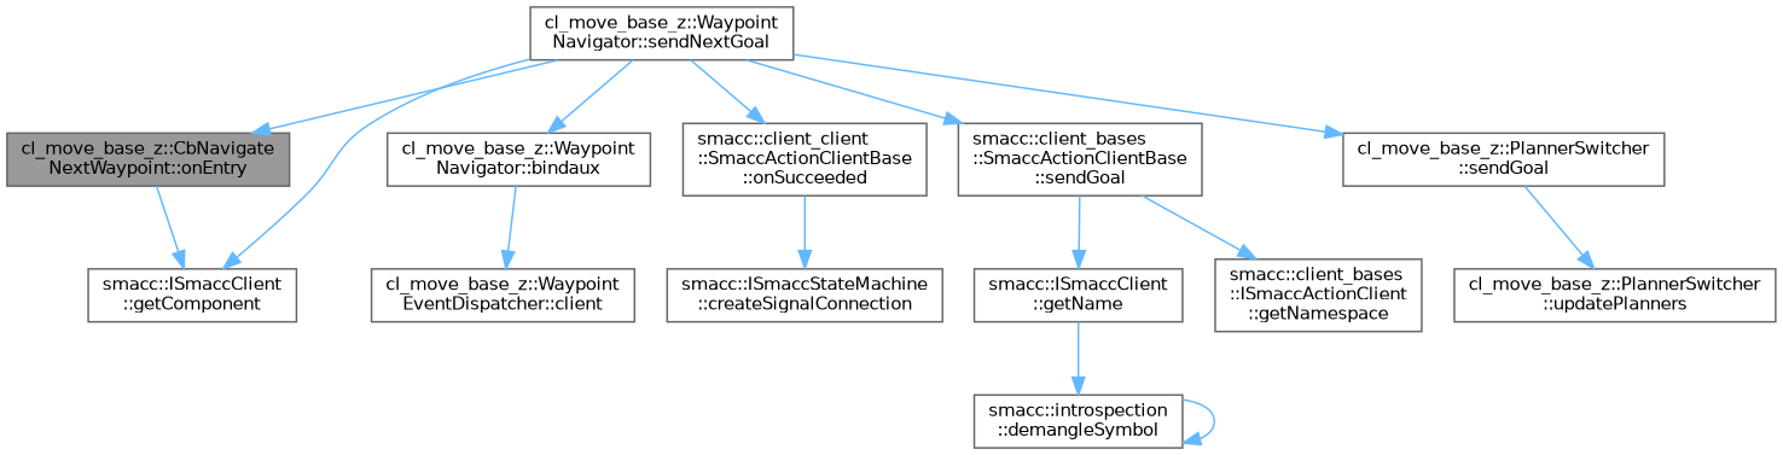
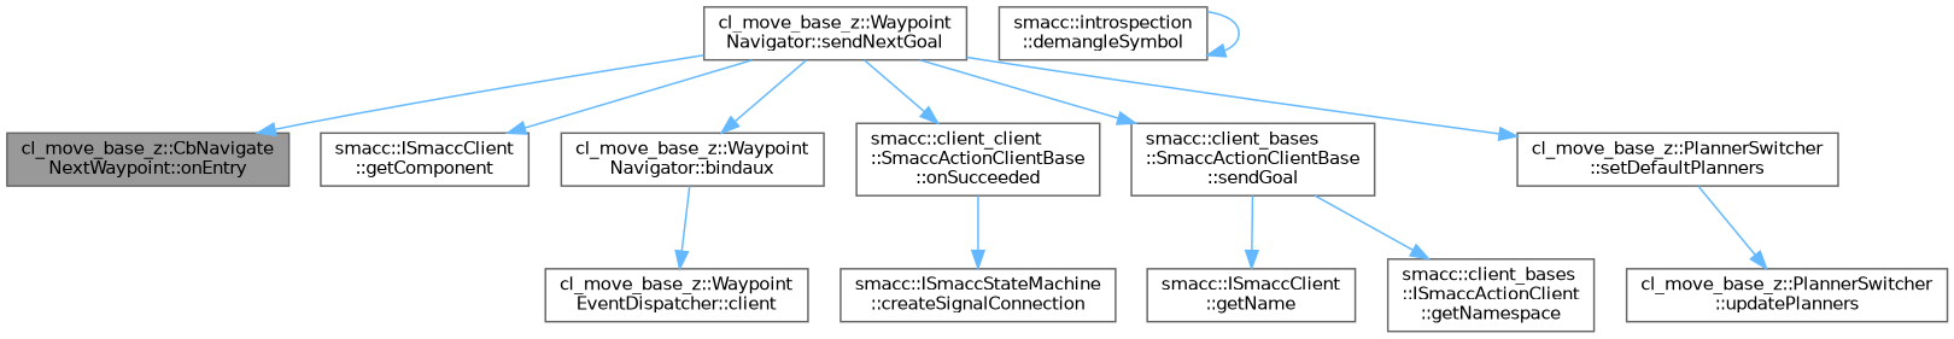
  digraph {
    rankdir=TB
    node [color=grey40 fillcolor=white fontname=Helvetica fontsize=10 shape=box style=filled]
    edge [color=steelblue1 fontname=Helvetica fontsize=10 labelfontname=Helvetica labelfontsize=10 style=solid]
    n1 [color=gray40 fillcolor=grey60 fontcolor=black height=0.2 label="cl_move_base_z::CbNavigate\lNextWaypoint::onEntry" width=0.4]
    n2 [height=0.2 label="smacc::ISmaccClient\l::getComponent" width=0.4]
    n3 [height=0.2 label="cl_move_base_z::Waypoint\lNavigator::sendNextGoal" width=0.4]
    n4 [height=0.2 label="cl_move_base_z::Waypoint\lNavigator::bindaux" width=0.4]
    n5 [height=0.2 label="smacc::client_client\l::SmaccActionClientBase\l::onSucceeded" width=0.4]
    n6 [height=0.2 label="smacc::client_bases\l::SmaccActionClientBase\l::sendGoal" width=0.4]
-   n7 [height=0.2 label="cl_move_base_z::PlannerSwitcher\l::sendGoal" width=0.4]
+   n7 [height=0.2 label="cl_move_base_z::PlannerSwitcher\l::setDefaultPlanners" width=0.4]
    n8 [height=0.2 label="cl_move_base_z::Waypoint\lEventDispatcher::client" width=0.4]
    n9 [height=0.2 label="smacc::ISmaccStateMachine\l::createSignalConnection" width=0.4]
    n10 [height=0.2 label="smacc::ISmaccClient\l::getName" width=0.4]
    n11 [height=0.2 label="smacc::client_bases\l::ISmaccActionClient\l::getNamespace" width=0.4]
    n12 [height=0.2 label="cl_move_base_z::PlannerSwitcher\l::updatePlanners" width=0.4]
    n13 [height=0.2 label="smacc::introspection\l::demangleSymbol" width=0.4]
-   n1 -> n2
    n3 -> n1
    n3 -> n2
    n3 -> n4
    n3 -> n5
    n3 -> n6
    n3 -> n7
    n4 -> n8
    n5 -> n9
    n6 -> n10
    n6 -> n11
    n7 -> n12
-   n10 -> n13
    n13 -> n13
  }
